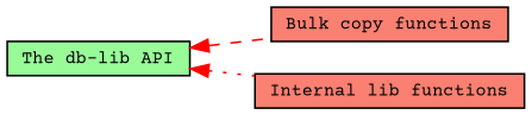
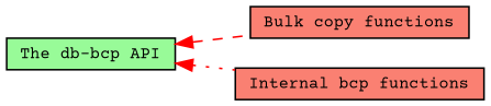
  digraph {
    fontname="Courier Prime"
    rankdir=LR
    node [color=black fillcolor=salmon fontname="Courier Prime" fontsize=10 shape=box style=filled]
    edge [color=red dir=back fontname="Courier Prime" fontsize=10 labelfontname=Helvetica labelfontsize=10 shape=plaintext]
-   n1 [fillcolor=palegreen height=0.2 label="The db-lib API" width=0.4]
+   n1 [fillcolor=palegreen height=0.2 label="The db-bcp API" width=0.4]
    n2 [fontcolor=black height=0.2 label="Bulk copy functions" width=0.4]
-   n3 [height=0.2 label="Internal lib functions" width=0.4]
+   n3 [height=0.2 label="Internal bcp functions" width=0.4]
    n1 -> n2 [style=dashed]
    n1 -> n3 [style=dotted]
  }
